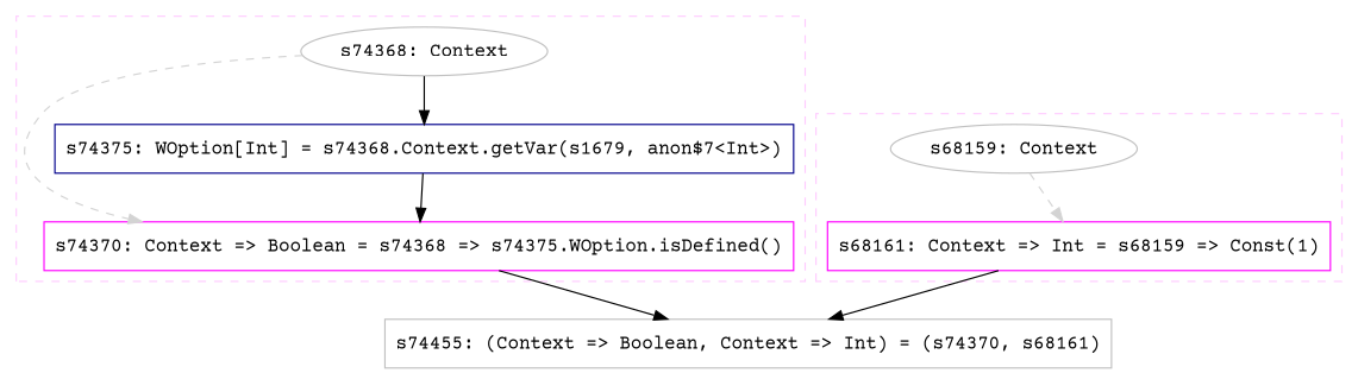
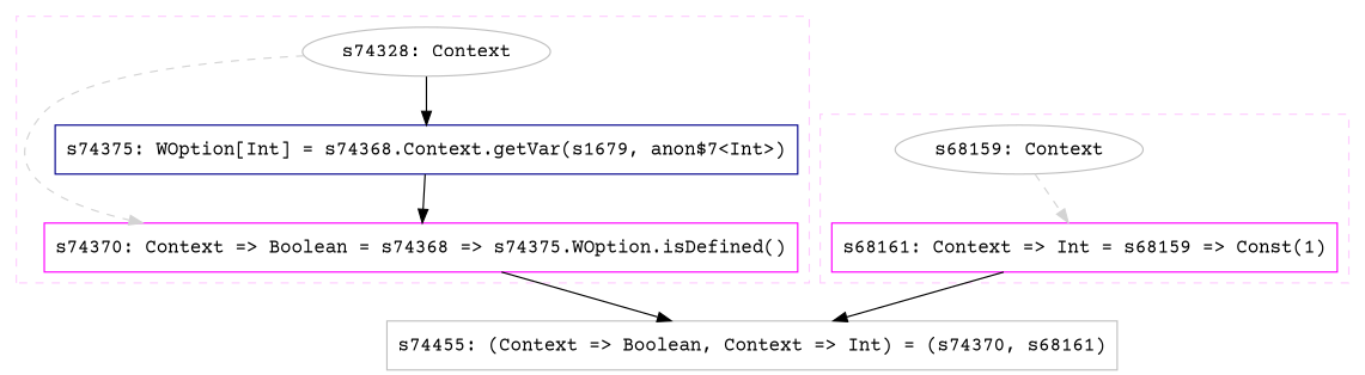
  digraph {
    concentrate=true
    fontname="Courier Prime"
    node [color=gray fillcolor=white fontname="Courier Prime" shape=box style=filled]
    edge [fontname="Courier Prime" style=solid]
-   n1 [label="s74368: Context" shape=oval]
+   n1 [label="s74328: Context" shape=oval]
    n2 [color=magenta label="s74370: Context => Boolean = s74368 => s74375.WOption.isDefined()"]
    n3 [color=darkblue label="s74375: WOption[Int] = s74368.Context.getVar(s1679, anon$7<Int>)"]
    n4 [label="s68159: Context" shape=oval]
    n5 [color=magenta label="s68161: Context => Int = s68159 => Const(1)"]
    n6 [label="s74455: (Context => Boolean, Context => Int) = (s74370, s68161)"]
    subgraph cluster_1 {
      color="#FFCCFF"
      style=dashed
      n3
      subgraph sub_2 {
        color="#FFCCFF"
        rank=source
        style=dashed
        n1
      }
      subgraph sub_3 {
        color="#FFCCFF"
        rank=sink
        style=dashed
        n2
      }
    }
    subgraph cluster_4 {
      color="#FFCCFF"
      style=dashed
      subgraph sub_5 {
        color="#FFCCFF"
        rank=source
        style=dashed
        n4
      }
      subgraph sub_6 {
        color="#FFCCFF"
        rank=sink
        style=dashed
        n5
      }
    }
    n1 -> n2 [color=lightgray style=dashed weight=0]
    n1 -> n3
    n2 -> n6
    n3 -> n2
    n4 -> n5 [color=lightgray style=dashed weight=0]
    n5 -> n6
  }
